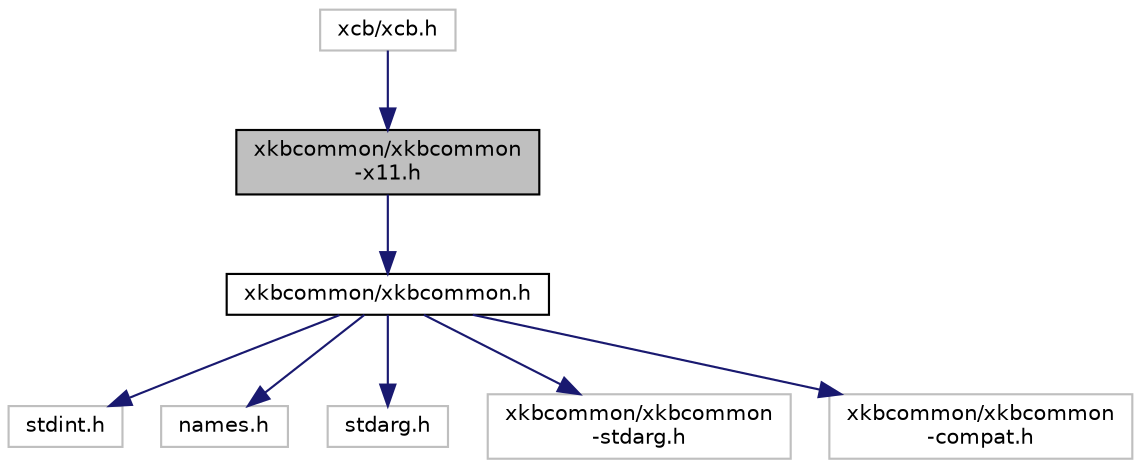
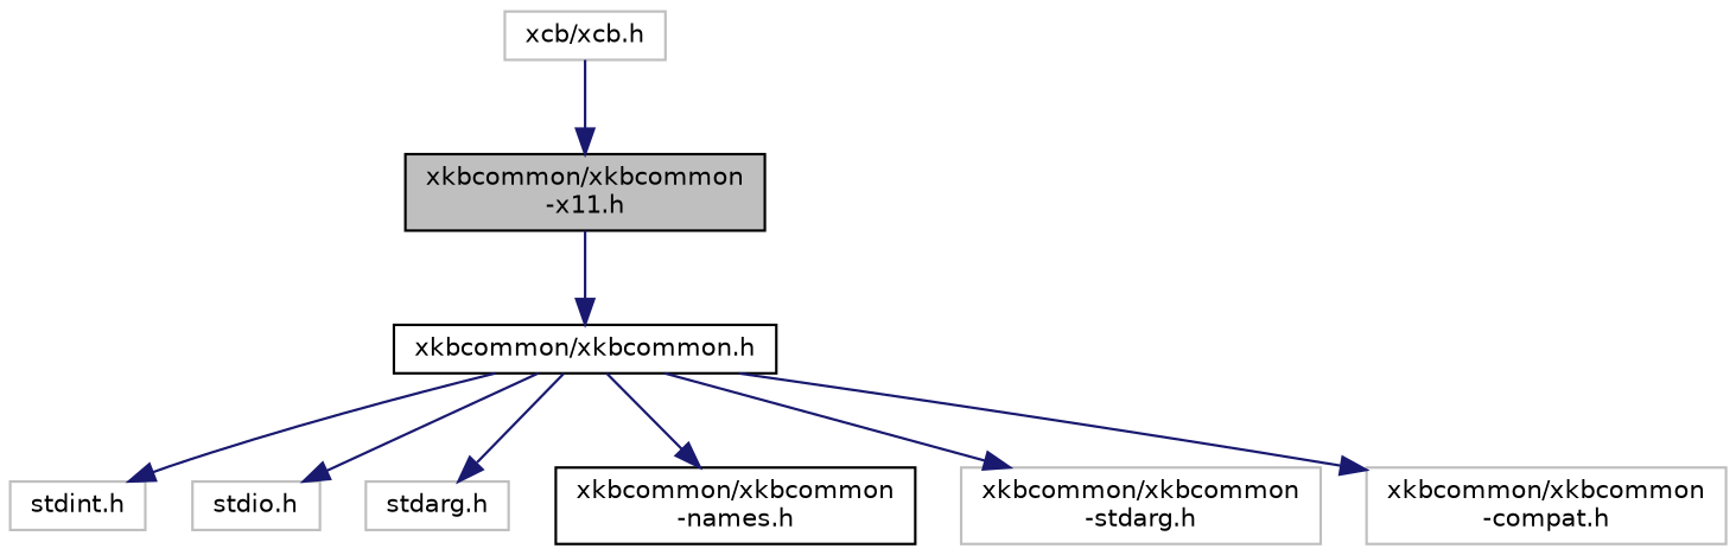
  digraph {
    node [color=grey75 fillcolor=white fontname=Helvetica fontsize=10 shape=record style=filled]
    edge [color=midnightblue fontname=Helvetica fontsize=10 labelfontname=Helvetica labelfontsize=10 style=solid]
    n1 [color=black fillcolor=grey75 fontcolor=black height=0.2 label="xkbcommon/xkbcommon\l-x11.h" width=0.4]
    n2 [color=black height=0.2 label="xkbcommon/xkbcommon.h" width=0.4]
    n3 [height=0.2 label="xcb/xcb.h" width=0.4]
    n4 [height=0.2 label="stdint.h" width=0.4]
-   n5 [height=0.2 label="names.h" width=0.4]
+   n5 [height=0.2 label="stdio.h" width=0.4]
    n6 [height=0.2 label="stdarg.h" width=0.4]
+   n7 [color=black height=0.2 label="xkbcommon/xkbcommon\l-names.h" width=0.4]
    n8 [height=0.2 label="xkbcommon/xkbcommon\l-stdarg.h" width=0.4]
    n9 [height=0.2 label="xkbcommon/xkbcommon\l-compat.h" width=0.4]
    n1 -> n2
    n2 -> n4
    n2 -> n5
    n2 -> n6
+   n2 -> n7
    n2 -> n8
    n2 -> n9
    n3 -> n1
  }
